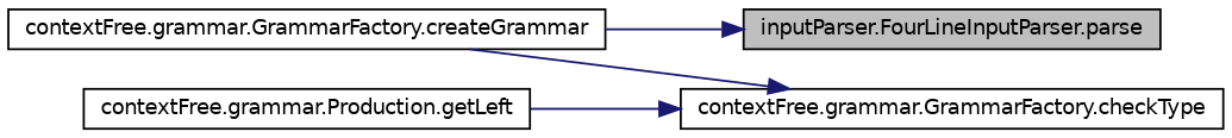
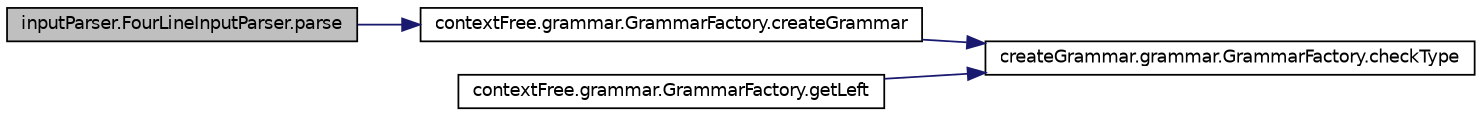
  digraph {
    rankdir=LR
    node [color=black fillcolor=white fontname=Helvetica fontsize=10 shape=record style=filled]
    edge [color=midnightblue fontname=Helvetica fontsize=10 labelfontname=Helvetica labelfontsize=10 style=solid]
    n1 [fillcolor=grey75 fontcolor=black height=0.2 label="inputParser.FourLineInputParser.parse" width=0.4]
    n2 [height=0.2 label="contextFree.grammar.GrammarFactory.createGrammar" width=0.4]
-   n3 [height=0.2 label="contextFree.grammar.GrammarFactory.checkType" width=0.4]
-   n4 [height=0.2 label="contextFree.grammar.Production.getLeft" width=0.4]
-   n2 -> n1
+   n3 [height=0.2 label="createGrammar.grammar.GrammarFactory.checkType" width=0.4]
+   n4 [height=0.2 label="contextFree.grammar.GrammarFactory.getLeft" width=0.4]
+   n1 -> n2
    n2 -> n3
    n4 -> n3
  }
